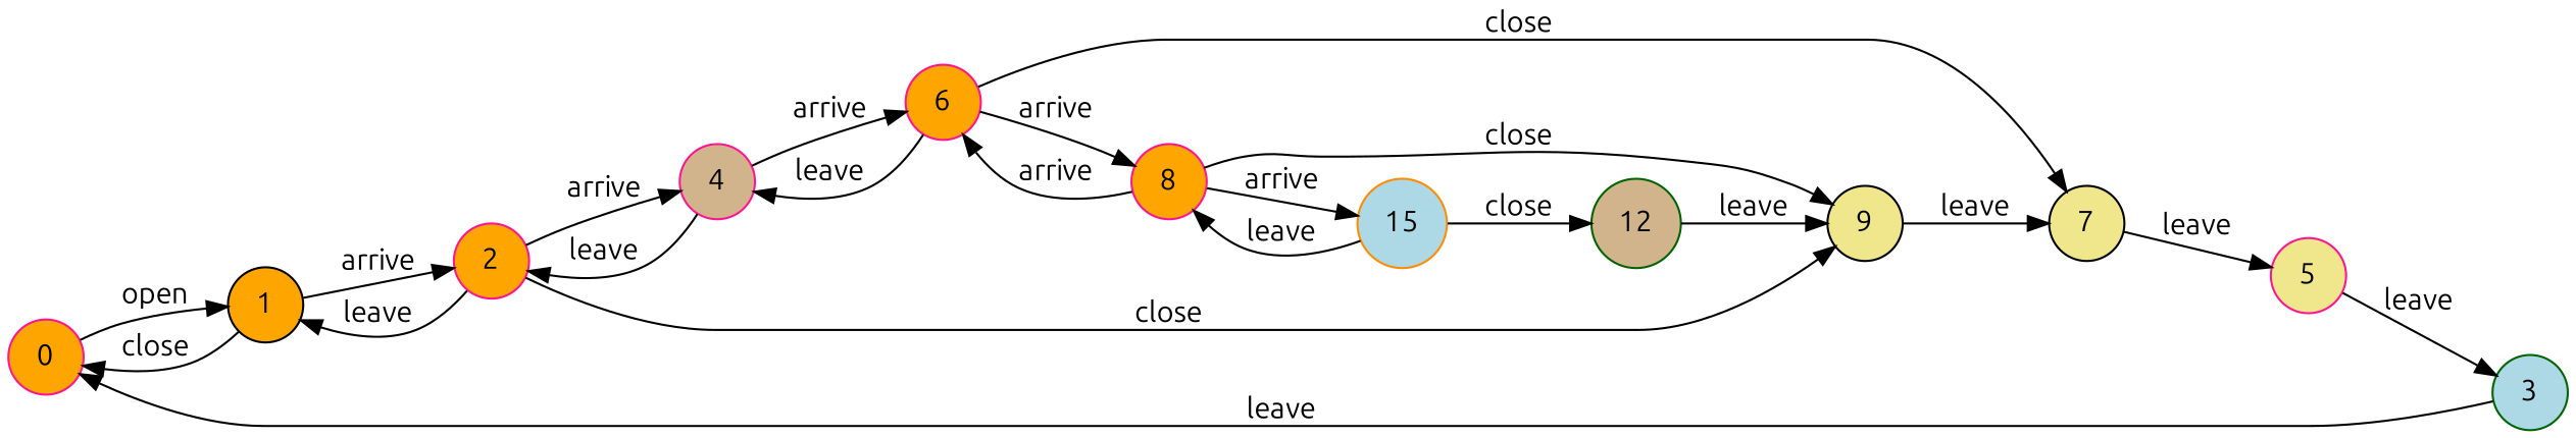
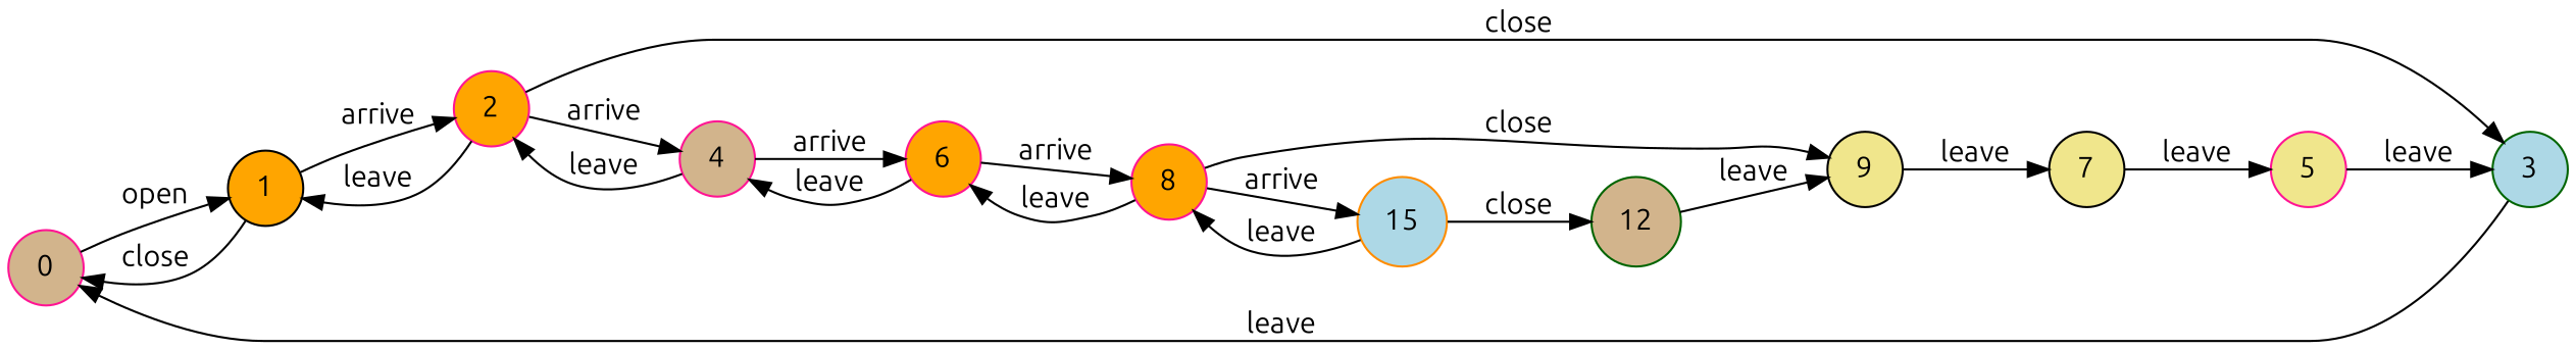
  digraph {
    fontname=Ubuntu
    rankdir=LR
    node [color=deeppink fillcolor=orange fontname=Ubuntu shape=circle style=filled]
    edge [fontname=Ubuntu]
-   0
+   0 [fillcolor=tan]
    1 [color=black]
    2
    3 [color=darkgreen fillcolor=lightblue]
    4 [fillcolor=tan]
    6
    5 [fillcolor=khaki]
    7 [color=black fillcolor=khaki]
    8
    9 [color=black fillcolor=khaki]
    n11 [color=darkorange fillcolor=lightblue label=15]
    n12 [color=darkgreen fillcolor=tan label=12]
    0 -> 1 [label=open]
    1 -> 0 [label=close]
    1 -> 2 [label=arrive]
    2 -> 1 [label=leave]
-   2 -> 9 [label=close]
+   2 -> 3 [label=close]
    2 -> 4 [label=arrive]
    3 -> 0 [label=leave]
    4 -> 2 [label=leave]
    4 -> 6 [label=arrive]
    6 -> 4 [label=leave]
-   6 -> 7 [label=close]
    6 -> 8 [label=arrive]
    5 -> 3 [label=leave]
    7 -> 5 [label=leave]
-   8 -> 6 [label=arrive]
+   8 -> 6 [label=leave]
    8 -> 9 [label=close]
    8 -> n11 [label=arrive]
    9 -> 7 [label=leave]
    n11 -> 8 [label=leave]
    n11 -> n12 [label=close]
    n12 -> 9 [label=leave]
  }
